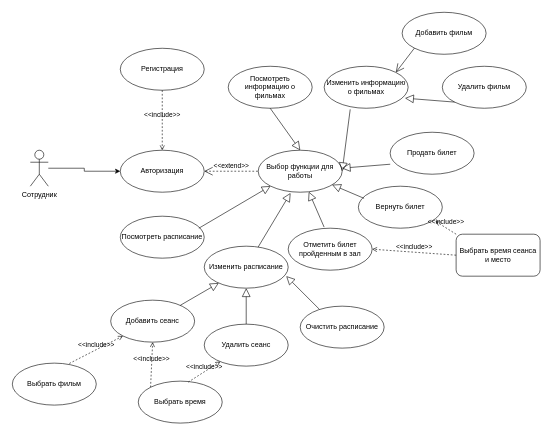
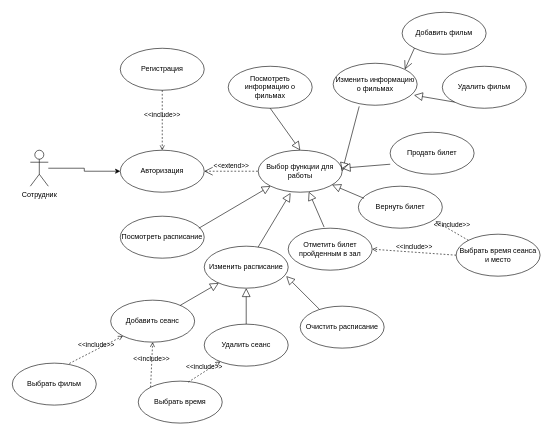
  <mxCell id="0" />
  <mxCell id="1" parent="0" />
  <mxCell id="2" style="edgeStyle=orthogonalEdgeStyle;rounded=0;orthogonalLoop=1;jettySize=auto;html=1;entryX=0;entryY=0.5;entryDx=0;entryDy=0;" edge="1" parent="1" source="3" target="4"><mxGeometry relative="1" as="geometry" /></mxCell>
  <mxCell id="3" value="Сотрудник" style="shape=umlActor;html=1;verticalLabelPosition=bottom;verticalAlign=top;align=center;" vertex="1" parent="1"><mxGeometry x="50" y="250" width="30" height="60" as="geometry" /></mxCell>
  <mxCell id="4" value="Авторизация" style="ellipse;whiteSpace=wrap;html=1;" vertex="1" parent="1"><mxGeometry x="200" y="250" width="140" height="70" as="geometry" /></mxCell>
  <mxCell id="5" value="Регистрация" style="ellipse;whiteSpace=wrap;html=1;" vertex="1" parent="1"><mxGeometry x="200" y="80" width="140" height="70" as="geometry" /></mxCell>
  <mxCell id="6" value="&amp;lt;&amp;lt;include&amp;gt;&amp;gt;" style="edgeStyle=none;html=1;endArrow=open;verticalAlign=bottom;dashed=1;labelBackgroundColor=none;rounded=0;exitX=0.5;exitY=1;exitDx=0;exitDy=0;entryX=0.5;entryY=0;entryDx=0;entryDy=0;" edge="1" parent="1" source="5" target="4"><mxGeometry width="160" relative="1" as="geometry"><mxPoint x="240" y="250" as="sourcePoint" /><mxPoint x="400" y="250" as="targetPoint" /></mxGeometry></mxCell>
  <mxCell id="7" value="&amp;lt;&amp;lt;extend&amp;gt;&amp;gt;" style="edgeStyle=none;html=1;startArrow=open;endArrow=none;startSize=12;verticalAlign=bottom;dashed=1;labelBackgroundColor=none;rounded=0;exitX=1;exitY=0.5;exitDx=0;exitDy=0;" edge="1" parent="1" source="4" target="8"><mxGeometry width="160" relative="1" as="geometry"><mxPoint x="240" y="250" as="sourcePoint" /><mxPoint x="440" y="290" as="targetPoint" /></mxGeometry></mxCell>
  <mxCell id="8" value="Выбор функции для работы" style="ellipse;whiteSpace=wrap;html=1;" vertex="1" parent="1"><mxGeometry x="430" y="250" width="140" height="70" as="geometry" /></mxCell>
  <mxCell id="9" value="Посмотреть информацию о фильмах" style="ellipse;whiteSpace=wrap;html=1;" vertex="1" parent="1"><mxGeometry x="380" y="110" width="140" height="70" as="geometry" /></mxCell>
  <mxCell id="10" value="" style="edgeStyle=none;html=1;endArrow=block;endFill=0;endSize=12;verticalAlign=bottom;rounded=0;exitX=0.5;exitY=1;exitDx=0;exitDy=0;entryX=0.5;entryY=0;entryDx=0;entryDy=0;" edge="1" parent="1" source="9" target="8"><mxGeometry width="160" relative="1" as="geometry"><mxPoint x="260" y="320" as="sourcePoint" /><mxPoint x="420" y="320" as="targetPoint" /></mxGeometry></mxCell>
- <mxCell id="11" value="Изменить информацию о фильмах" style="ellipse;whiteSpace=wrap;html=1;" vertex="1" parent="1"><mxGeometry x="540" y="110" width="140" height="70" as="geometry" /></mxCell>
+ <mxCell id="11" value="Изменить информацию о фильмах" style="ellipse;whiteSpace=wrap;html=1;" vertex="1" parent="1"><mxGeometry x="555" y="105" width="140" height="70" as="geometry" /></mxCell>
  <mxCell id="12" value="" style="edgeStyle=none;html=1;endArrow=block;endFill=0;endSize=12;verticalAlign=bottom;rounded=0;exitX=0.31;exitY=1.027;exitDx=0;exitDy=0;exitPerimeter=0;entryX=1;entryY=0.5;entryDx=0;entryDy=0;" edge="1" parent="1" source="11" target="8"><mxGeometry width="160" relative="1" as="geometry"><mxPoint x="260" y="320" as="sourcePoint" /><mxPoint x="420" y="320" as="targetPoint" /></mxGeometry></mxCell>
  <mxCell id="13" value="Добавить фильм" style="ellipse;whiteSpace=wrap;html=1;" vertex="1" parent="1"><mxGeometry x="670" y="20" width="140" height="70" as="geometry" /></mxCell>
  <mxCell id="14" value="Удалить фильм" style="ellipse;whiteSpace=wrap;html=1;" vertex="1" parent="1"><mxGeometry x="737" y="110" width="140" height="70" as="geometry" /></mxCell>
  <mxCell id="15" value="" style="edgeStyle=none;html=1;endArrow=block;endFill=0;endSize=12;verticalAlign=bottom;rounded=0;exitX=0;exitY=1;exitDx=0;exitDy=0;entryX=0.963;entryY=0.76;entryDx=0;entryDy=0;entryPerimeter=0;" edge="1" parent="1" source="14" target="11"><mxGeometry width="160" relative="1" as="geometry"><mxPoint x="840" y="280" as="sourcePoint" /><mxPoint x="590" y="320" as="targetPoint" /></mxGeometry></mxCell>
  <mxCell id="16" value="" style="edgeStyle=none;html=1;endArrow=open;endFill=0;endSize=12;verticalAlign=bottom;rounded=0;exitX=0;exitY=1;exitDx=0;exitDy=0;entryX=1;entryY=0;entryDx=0;entryDy=0;" edge="1" parent="1" source="13" target="11"><mxGeometry width="160" relative="1" as="geometry"><mxPoint x="430" y="320" as="sourcePoint" /><mxPoint x="590" y="320" as="targetPoint" /></mxGeometry></mxCell>
  <mxCell id="17" value="Продать билет" style="ellipse;whiteSpace=wrap;html=1;" vertex="1" parent="1"><mxGeometry x="650" y="220" width="140" height="70" as="geometry" /></mxCell>
  <mxCell id="18" value="Вернуть билет" style="ellipse;whiteSpace=wrap;html=1;" vertex="1" parent="1"><mxGeometry x="597" y="310" width="140" height="70" as="geometry" /></mxCell>
  <mxCell id="19" value="" style="edgeStyle=none;html=1;endArrow=block;endFill=0;endSize=12;verticalAlign=bottom;rounded=0;exitX=0.001;exitY=0.762;exitDx=0;exitDy=0;exitPerimeter=0;" edge="1" parent="1" source="17" target="8"><mxGeometry width="160" relative="1" as="geometry"><mxPoint x="430" y="320" as="sourcePoint" /><mxPoint x="590" y="320" as="targetPoint" /></mxGeometry></mxCell>
  <mxCell id="20" value="" style="edgeStyle=none;html=1;endArrow=block;endFill=0;endSize=12;verticalAlign=bottom;rounded=0;exitX=0.068;exitY=0.289;exitDx=0;exitDy=0;exitPerimeter=0;" edge="1" parent="1" source="18" target="8"><mxGeometry width="160" relative="1" as="geometry"><mxPoint x="430" y="320" as="sourcePoint" /><mxPoint x="590" y="320" as="targetPoint" /></mxGeometry></mxCell>
- <mxCell id="21" value="Выбрать время сеанса и место" style="whiteSpace=wrap;html=1;rounded=1;" vertex="1" parent="1"><mxGeometry x="760" y="390" width="140" height="70" as="geometry" /></mxCell>
+ <mxCell id="21" value="Выбрать время сеанса и место" style="ellipse;whiteSpace=wrap;html=1;" vertex="1" parent="1"><mxGeometry x="760" y="390" width="140" height="70" as="geometry" /></mxCell>
  <mxCell id="22" value="Отметить билет пройденным в зал" style="ellipse;whiteSpace=wrap;html=1;" vertex="1" parent="1"><mxGeometry x="480" y="380" width="140" height="70" as="geometry" /></mxCell>
  <mxCell id="23" value="" style="edgeStyle=none;html=1;endArrow=block;endFill=0;endSize=12;verticalAlign=bottom;rounded=0;exitX=0.428;exitY=-0.025;exitDx=0;exitDy=0;exitPerimeter=0;" edge="1" parent="1" source="22" target="8"><mxGeometry width="160" relative="1" as="geometry"><mxPoint x="430" y="320" as="sourcePoint" /><mxPoint x="590" y="320" as="targetPoint" /></mxGeometry></mxCell>
  <mxCell id="24" value="&amp;lt;&amp;lt;include&amp;gt;&amp;gt;" style="edgeStyle=none;html=1;endArrow=open;verticalAlign=bottom;dashed=1;labelBackgroundColor=none;rounded=0;exitX=0;exitY=0;exitDx=0;exitDy=0;entryX=0.919;entryY=0.835;entryDx=0;entryDy=0;entryPerimeter=0;" edge="1" parent="1" source="21" target="18"><mxGeometry width="160" relative="1" as="geometry"><mxPoint x="430" y="320" as="sourcePoint" /><mxPoint x="590" y="320" as="targetPoint" /></mxGeometry></mxCell>
  <mxCell id="25" value="&amp;lt;&amp;lt;include&amp;gt;&amp;gt;" style="edgeStyle=none;html=1;endArrow=open;verticalAlign=bottom;dashed=1;labelBackgroundColor=none;rounded=0;exitX=0;exitY=0.5;exitDx=0;exitDy=0;entryX=1;entryY=0.5;entryDx=0;entryDy=0;" edge="1" parent="1" source="21" target="22"><mxGeometry width="160" relative="1" as="geometry"><mxPoint x="430" y="320" as="sourcePoint" /><mxPoint x="590" y="320" as="targetPoint" /></mxGeometry></mxCell>
  <mxCell id="26" value="Посмотреть расписание" style="ellipse;whiteSpace=wrap;html=1;" vertex="1" parent="1"><mxGeometry x="200" y="360" width="140" height="70" as="geometry" /></mxCell>
  <mxCell id="27" value="" style="edgeStyle=none;html=1;endArrow=block;endFill=0;endSize=12;verticalAlign=bottom;rounded=0;exitX=0.936;exitY=0.286;exitDx=0;exitDy=0;exitPerimeter=0;entryX=0;entryY=1;entryDx=0;entryDy=0;" edge="1" parent="1" source="26" target="8"><mxGeometry width="160" relative="1" as="geometry"><mxPoint x="430" y="320" as="sourcePoint" /><mxPoint x="590" y="320" as="targetPoint" /></mxGeometry></mxCell>
  <mxCell id="28" value="Изменить расписание" style="ellipse;whiteSpace=wrap;html=1;" vertex="1" parent="1"><mxGeometry x="340" y="410" width="140" height="70" as="geometry" /></mxCell>
  <mxCell id="29" value="" style="edgeStyle=none;html=1;endArrow=block;endFill=0;endSize=12;verticalAlign=bottom;rounded=0;entryX=0.385;entryY=1.019;entryDx=0;entryDy=0;entryPerimeter=0;" edge="1" parent="1" source="28" target="8"><mxGeometry width="160" relative="1" as="geometry"><mxPoint x="430" y="320" as="sourcePoint" /><mxPoint x="590" y="320" as="targetPoint" /></mxGeometry></mxCell>
  <mxCell id="30" value="Добавить сеанс" style="ellipse;whiteSpace=wrap;html=1;" vertex="1" parent="1"><mxGeometry x="184" y="500" width="140" height="70" as="geometry" /></mxCell>
  <mxCell id="31" value="Удалить сеанс" style="ellipse;whiteSpace=wrap;html=1;" vertex="1" parent="1"><mxGeometry x="340" y="540" width="140" height="70" as="geometry" /></mxCell>
  <mxCell id="32" value="Очистить расписание" style="ellipse;whiteSpace=wrap;html=1;" vertex="1" parent="1"><mxGeometry x="500" y="510" width="140" height="70" as="geometry" /></mxCell>
  <mxCell id="33" value="" style="edgeStyle=none;html=1;endArrow=block;endFill=0;endSize=12;verticalAlign=bottom;rounded=0;exitX=0.228;exitY=0.073;exitDx=0;exitDy=0;exitPerimeter=0;entryX=0.977;entryY=0.714;entryDx=0;entryDy=0;entryPerimeter=0;" edge="1" parent="1" source="32" target="28"><mxGeometry width="160" relative="1" as="geometry"><mxPoint x="430" y="320" as="sourcePoint" /><mxPoint x="590" y="320" as="targetPoint" /></mxGeometry></mxCell>
  <mxCell id="34" value="" style="edgeStyle=none;html=1;endArrow=block;endFill=0;endSize=12;verticalAlign=bottom;rounded=0;exitX=0.5;exitY=0;exitDx=0;exitDy=0;" edge="1" parent="1" source="31" target="28"><mxGeometry width="160" relative="1" as="geometry"><mxPoint x="430" y="320" as="sourcePoint" /><mxPoint x="590" y="320" as="targetPoint" /></mxGeometry></mxCell>
  <mxCell id="35" value="" style="edgeStyle=none;html=1;endArrow=block;endFill=0;endSize=12;verticalAlign=bottom;rounded=0;" edge="1" parent="1" source="30" target="28"><mxGeometry width="160" relative="1" as="geometry"><mxPoint x="430" y="320" as="sourcePoint" /><mxPoint x="590" y="320" as="targetPoint" /></mxGeometry></mxCell>
  <mxCell id="36" value="Выбрать время" style="ellipse;whiteSpace=wrap;html=1;" vertex="1" parent="1"><mxGeometry x="230" y="635" width="140" height="70" as="geometry" /></mxCell>
  <mxCell id="37" value="&amp;lt;&amp;lt;include&amp;gt;&amp;gt;" style="edgeStyle=none;html=1;endArrow=open;verticalAlign=bottom;dashed=1;labelBackgroundColor=none;rounded=0;exitX=0.594;exitY=0.025;exitDx=0;exitDy=0;exitPerimeter=0;" edge="1" parent="1" source="36" target="31"><mxGeometry width="160" relative="1" as="geometry"><mxPoint x="230" y="400" as="sourcePoint" /><mxPoint x="390" y="400" as="targetPoint" /></mxGeometry></mxCell>
  <mxCell id="38" value="&amp;lt;&amp;lt;include&amp;gt;&amp;gt;" style="edgeStyle=none;html=1;endArrow=open;verticalAlign=bottom;dashed=1;labelBackgroundColor=none;rounded=0;exitX=0;exitY=0;exitDx=0;exitDy=0;entryX=0.5;entryY=1;entryDx=0;entryDy=0;" edge="1" parent="1" source="36" target="30"><mxGeometry width="160" relative="1" as="geometry"><mxPoint x="230" y="400" as="sourcePoint" /><mxPoint x="390" y="400" as="targetPoint" /></mxGeometry></mxCell>
  <mxCell id="39" value="Выбрать фильм" style="ellipse;whiteSpace=wrap;html=1;" vertex="1" parent="1"><mxGeometry x="20" y="605" width="140" height="70" as="geometry" /></mxCell>
  <mxCell id="40" value="&amp;lt;&amp;lt;include&amp;gt;&amp;gt;" style="edgeStyle=none;html=1;endArrow=open;verticalAlign=bottom;dashed=1;labelBackgroundColor=none;rounded=0;exitX=0.679;exitY=0.008;exitDx=0;exitDy=0;exitPerimeter=0;entryX=0;entryY=1;entryDx=0;entryDy=0;" edge="1" parent="1" source="39" target="30"><mxGeometry width="160" relative="1" as="geometry"><mxPoint x="230" y="400" as="sourcePoint" /><mxPoint x="390" y="400" as="targetPoint" /></mxGeometry></mxCell>
